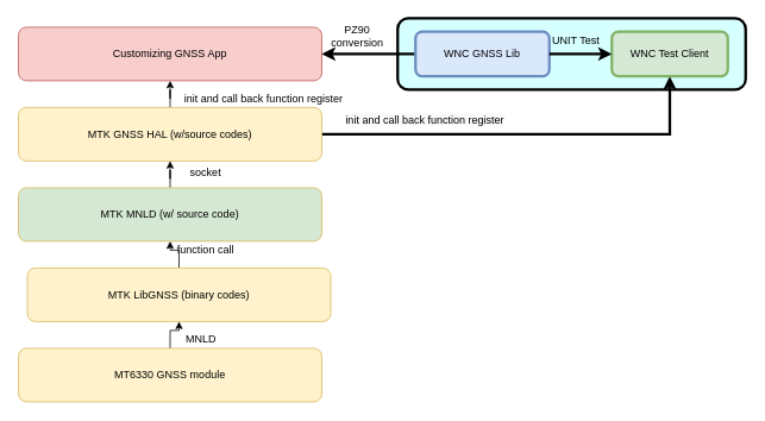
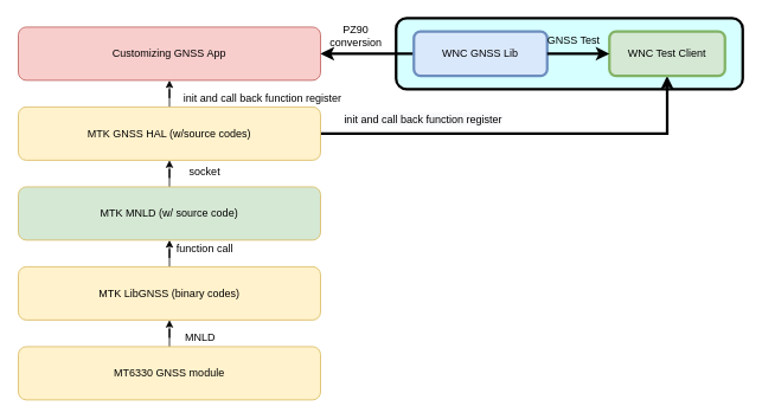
  <mxCell id="0" />
  <mxCell id="1" parent="0" />
  <mxCell id="2" value="" style="rounded=1;whiteSpace=wrap;html=1;strokeWidth=3;fillColor=#D6FFFF;" parent="1" vertex="1"><mxGeometry x="445" y="20" width="390" height="80" as="geometry" /></mxCell>
  <mxCell id="3" value="" style="edgeStyle=orthogonalEdgeStyle;rounded=0;orthogonalLoop=1;jettySize=auto;html=1;" parent="1" source="4" target="6" edge="1"><mxGeometry relative="1" as="geometry" /></mxCell>
  <mxCell id="4" value="MT6330 GNSS module" style="rounded=1;whiteSpace=wrap;html=1;fillColor=#fff2cc;strokeColor=#d6b656;" parent="1" vertex="1"><mxGeometry x="20" y="390" width="340" height="60" as="geometry" /></mxCell>
  <mxCell id="5" value="" style="edgeStyle=orthogonalEdgeStyle;rounded=0;orthogonalLoop=1;jettySize=auto;html=1;" parent="1" source="6" target="9" edge="1"><mxGeometry relative="1" as="geometry" /></mxCell>
- <mxCell id="6" value="MTK LibGNSS (binary codes)" style="rounded=1;whiteSpace=wrap;html=1;fillColor=#fff2cc;strokeColor=#d6b656;" parent="1" vertex="1"><mxGeometry x="30" y="300" width="340" height="60" as="geometry" /></mxCell>
+ <mxCell id="6" value="MTK LibGNSS (binary codes)" style="rounded=1;whiteSpace=wrap;html=1;fillColor=#fff2cc;strokeColor=#d6b656;" parent="1" vertex="1"><mxGeometry x="20" y="300" width="340" height="60" as="geometry" /></mxCell>
  <mxCell id="7" value="MNLD" style="text;html=1;strokeColor=none;fillColor=none;align=center;verticalAlign=middle;whiteSpace=wrap;rounded=0;" parent="1" vertex="1"><mxGeometry x="205" y="370" width="40" height="20" as="geometry" /></mxCell>
  <mxCell id="8" value="" style="edgeStyle=orthogonalEdgeStyle;rounded=0;orthogonalLoop=1;jettySize=auto;html=1;" parent="1" source="9" target="12" edge="1"><mxGeometry relative="1" as="geometry" /></mxCell>
  <mxCell id="9" value="MTK MNLD (w/ source code)" style="rounded=1;whiteSpace=wrap;html=1;fillColor=#d5e8d4;strokeColor=#d6b656;" parent="1" vertex="1"><mxGeometry x="20" y="210" width="340" height="60" as="geometry" /></mxCell>
  <mxCell id="10" value="" style="edgeStyle=orthogonalEdgeStyle;rounded=0;orthogonalLoop=1;jettySize=auto;html=1;" parent="1" source="12" target="15" edge="1"><mxGeometry relative="1" as="geometry" /></mxCell>
  <mxCell id="11" value="" style="edgeStyle=orthogonalEdgeStyle;rounded=0;orthogonalLoop=1;jettySize=auto;html=1;entryX=0.5;entryY=1;entryDx=0;entryDy=0;strokeWidth=3;" parent="1" source="12" target="20" edge="1"><mxGeometry relative="1" as="geometry"><mxPoint x="750" y="80" as="targetPoint" /><Array as="points"><mxPoint x="750" y="150" /></Array></mxGeometry></mxCell>
  <mxCell id="12" value="MTK GNSS HAL (w/source codes)" style="rounded=1;whiteSpace=wrap;html=1;fillColor=#fff2cc;strokeColor=#d6b656;" parent="1" vertex="1"><mxGeometry x="20" y="120" width="340" height="60" as="geometry" /></mxCell>
  <mxCell id="13" value="function call" style="text;html=1;strokeColor=none;fillColor=none;align=center;verticalAlign=middle;whiteSpace=wrap;rounded=0;" parent="1" vertex="1"><mxGeometry x="190" y="270" width="80" height="20" as="geometry" /></mxCell>
  <mxCell id="14" value="socket" style="text;html=1;strokeColor=none;fillColor=none;align=center;verticalAlign=middle;whiteSpace=wrap;rounded=0;" parent="1" vertex="1"><mxGeometry x="190" y="183" width="80" height="20" as="geometry" /></mxCell>
  <mxCell id="15" value="Customizing GNSS App" style="rounded=1;whiteSpace=wrap;html=1;fillColor=#f8cecc;strokeColor=#b85450;" parent="1" vertex="1"><mxGeometry x="20" y="30" width="340" height="60" as="geometry" /></mxCell>
  <mxCell id="16" value="init and call back function register" style="text;html=1;strokeColor=none;fillColor=none;align=center;verticalAlign=middle;whiteSpace=wrap;rounded=0;" parent="1" vertex="1"><mxGeometry x="205" y="100" width="180" height="20" as="geometry" /></mxCell>
  <mxCell id="17" value="" style="edgeStyle=orthogonalEdgeStyle;rounded=0;orthogonalLoop=1;jettySize=auto;html=1;exitX=0;exitY=0.5;exitDx=0;exitDy=0;strokeWidth=3;" parent="1" source="21" target="15" edge="1"><mxGeometry relative="1" as="geometry" /></mxCell>
  <mxCell id="18" value="&lt;span style=&quot;color: rgb(0, 0, 0); font-family: helvetica; font-size: 12px; font-style: normal; font-weight: 400; letter-spacing: normal; text-align: center; text-indent: 0px; text-transform: none; word-spacing: 0px; background-color: rgb(248, 249, 250); display: inline; float: none;&quot;&gt;init and call back function register&lt;/span&gt;" style="text;whiteSpace=wrap;html=1;" parent="1" vertex="1"><mxGeometry x="385" y="120" width="200" height="30" as="geometry" /></mxCell>
  <mxCell id="19" value="PZ90 conversion" style="text;html=1;strokeColor=none;fillColor=none;align=center;verticalAlign=middle;whiteSpace=wrap;rounded=0;" parent="1" vertex="1"><mxGeometry x="360" y="30" width="80" height="20" as="geometry" /></mxCell>
  <mxCell id="20" value="WNC Test Client" style="rounded=1;whiteSpace=wrap;html=1;strokeWidth=3;fillColor=#d5e8d4;strokeColor=#82b366;" vertex="1" parent="1"><mxGeometry x="685" y="35" width="130" height="50" as="geometry" /></mxCell>
  <mxCell id="21" value="WNC GNSS Lib" style="rounded=1;whiteSpace=wrap;html=1;strokeWidth=3;fillColor=#dae8fc;strokeColor=#6c8ebf;" vertex="1" parent="1"><mxGeometry x="465" y="35" width="150" height="50" as="geometry" /></mxCell>
  <mxCell id="22" value="" style="endArrow=classic;html=1;entryX=0;entryY=0.5;entryDx=0;entryDy=0;exitX=1;exitY=0.5;exitDx=0;exitDy=0;strokeWidth=3;" edge="1" parent="1" source="21" target="20"><mxGeometry width="50" height="50" relative="1" as="geometry"><mxPoint x="625" y="110" as="sourcePoint" /><mxPoint x="675" y="60" as="targetPoint" /></mxGeometry></mxCell>
- <mxCell id="23" value="UNIT Test" style="text;html=1;strokeColor=none;fillColor=none;align=center;verticalAlign=middle;whiteSpace=wrap;rounded=0;" vertex="1" parent="1"><mxGeometry x="605" y="35" width="80" height="20" as="geometry" /></mxCell>
+ <mxCell id="23" value="GNSS Test" style="text;html=1;strokeColor=none;fillColor=none;align=center;verticalAlign=middle;whiteSpace=wrap;rounded=0;" vertex="1" parent="1"><mxGeometry x="605" y="35" width="80" height="20" as="geometry" /></mxCell>
